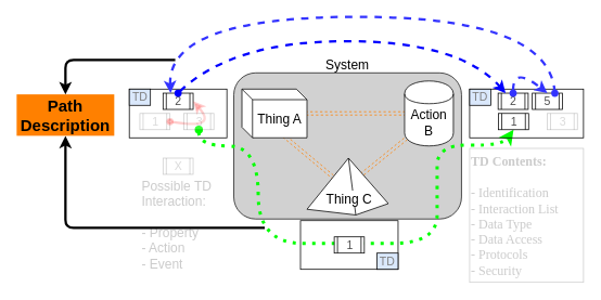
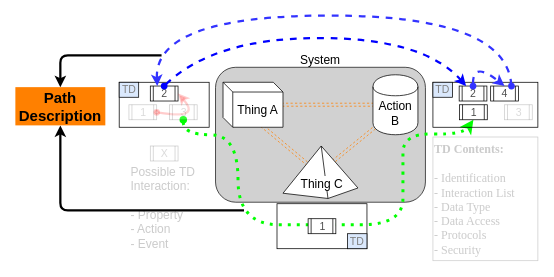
  <mxCell id="0" />
  <mxCell id="1" parent="0" />
  <mxCell id="2" value="" style="rounded=1;whiteSpace=wrap;html=1;shadow=0;strokeColor=#000000;strokeWidth=1;fillColor=#CCCCCC;fontSize=14;fontColor=#3333FF;align=center;textOpacity=80;opacity=90;" parent="1" vertex="1"><mxGeometry x="287" y="89" width="280" height="180" as="geometry" /></mxCell>
  <mxCell id="3" value="" style="endArrow=none;dashed=1;html=1;strokeColor=#FF8000;fontSize=14;fontColor=#3333FF;entryX=0.5;entryY=0.8;shape=link;entryPerimeter=0;exitX=0.5;exitY=0;textOpacity=20;" parent="1" source="16" target="8" edge="1"><mxGeometry width="50" height="50" relative="1" as="geometry"><mxPoint x="409" y="215" as="sourcePoint" /><mxPoint x="354.922" y="171.019" as="targetPoint" /></mxGeometry></mxCell>
  <mxCell id="4" value="" style="endArrow=none;dashed=1;html=1;strokeColor=#FF8000;fontSize=14;fontColor=#000000;entryX=0.5;entryY=0.6;entryPerimeter=0;shape=link;exitX=0.379;exitY=-0.027;exitPerimeter=0;" parent="1" source="16" target="9" edge="1"><mxGeometry width="50" height="50" relative="1" as="geometry"><mxPoint x="447" y="214" as="sourcePoint" /><mxPoint x="497" y="174" as="targetPoint" /></mxGeometry></mxCell>
  <mxCell id="5" value="" style="endArrow=none;dashed=1;html=1;strokeColor=#FF8000;fontSize=14;fontColor=#3333FF;entryX=0.833;entryY=0.499;exitX=0.375;exitY=0.499;shape=link;exitPerimeter=0;entryPerimeter=0;" parent="1" source="8" target="9" edge="1"><mxGeometry width="50" height="50" relative="1" as="geometry"><mxPoint x="378.922" y="138.922" as="sourcePoint" /><mxPoint x="498.922" y="138.922" as="targetPoint" /></mxGeometry></mxCell>
  <mxCell id="6" value="" style="rounded=0;whiteSpace=wrap;html=1;shadow=0;strokeColor=#000000;strokeWidth=1;fillColor=none;fontSize=14;fontColor=#000000;align=center;" parent="1" vertex="1"><mxGeometry x="158.5" y="109" width="120" height="60" as="geometry" /></mxCell>
  <mxCell id="7" value="" style="curved=1;endArrow=classic;html=1;strokeColor=#00FF00;fontSize=14;fontColor=#000000;entryX=0.5;entryY=1;exitX=0.5;exitY=1;dashed=1;dashPattern=1 2;strokeWidth=4;startArrow=oval;startFill=1;" parent="1" source="32" target="22" edge="1"><mxGeometry width="50" height="50" relative="1" as="geometry"><mxPoint x="229.714" y="159.143" as="sourcePoint" /><mxPoint x="652.571" y="159.143" as="targetPoint" /><Array as="points"><mxPoint x="244" y="179" /><mxPoint x="317" y="179" /><mxPoint x="317" y="299" /><mxPoint x="427" y="299" /><mxPoint x="537" y="299" /><mxPoint x="537" y="229" /><mxPoint x="537" y="177" /><mxPoint x="617" y="179" /></Array></mxGeometry></mxCell>
  <mxCell id="8" value="&lt;font color=&quot;#000000&quot; style=&quot;font-size: 16px;&quot;&gt;Thing A&lt;/font&gt;" style="shape=cube;whiteSpace=wrap;html=1;boundedLbl=1;shadow=0;strokeColor=#000000;strokeWidth=1;fillColor=#ffffff;fontSize=16;fontColor=#3333FF;align=center;size=13;" parent="1" vertex="1"><mxGeometry x="297" y="109" width="80" height="60" as="geometry" /></mxCell>
  <mxCell id="9" value="&lt;font color=&quot;#000000&quot; style=&quot;font-size: 16px;&quot;&gt;Action B&lt;/font&gt;" style="shape=cylinder;whiteSpace=wrap;html=1;boundedLbl=1;shadow=0;strokeColor=#000000;strokeWidth=1;fillColor=#ffffff;fontSize=16;fontColor=#3333FF;align=center;" parent="1" vertex="1"><mxGeometry x="497" y="99" width="60" height="80" as="geometry" /></mxCell>
  <mxCell id="10" value="" style="verticalLabelPosition=bottom;verticalAlign=top;html=1;shape=mxgraph.basic.pyramid;dx1=0.51;dx2=0.6;dy1=0.9;dy2=0.8;shadow=0;strokeColor=#000000;strokeWidth=1;fillColor=#ffffff;fontSize=14;fontColor=#3333FF;align=center;" parent="1" vertex="1"><mxGeometry x="377" y="194" width="100" height="70" as="geometry" /></mxCell>
  <mxCell id="11" value="TD" style="text;html=1;strokeColor=#000000;fillColor=#dae8fc;align=center;verticalAlign=middle;whiteSpace=wrap;rounded=0;shadow=0;fontSize=14;fontColor=#808080;" parent="1" vertex="1"><mxGeometry x="158.5" y="109" width="26" height="20" as="geometry" /></mxCell>
  <mxCell id="12" value="1" style="shape=process;whiteSpace=wrap;html=1;shadow=0;strokeColor=#000000;strokeWidth=1;fillColor=none;fontSize=14;fontColor=#4D4D4D;align=center;textOpacity=20;opacity=20;" parent="1" vertex="1"><mxGeometry x="171.5" y="139" width="37" height="20" as="geometry" /></mxCell>
  <mxCell id="13" value="2" style="shape=process;whiteSpace=wrap;html=1;shadow=0;strokeColor=#000000;strokeWidth=1;fillColor=none;fontSize=14;fontColor=#4D4D4D;align=center;" parent="1" vertex="1"><mxGeometry x="200" y="114" width="37" height="20" as="geometry" /></mxCell>
  <mxCell id="14" value="X" style="shape=process;whiteSpace=wrap;html=1;shadow=0;strokeColor=#000000;strokeWidth=1;fillColor=none;fontSize=14;fontColor=#4D4D4D;align=center;textOpacity=20;opacity=20;" parent="1" vertex="1"><mxGeometry x="200" y="194" width="37" height="20" as="geometry" /></mxCell>
  <mxCell id="15" value="&lt;font style=&quot;font-size: 16px;&quot;&gt;&lt;span style=&quot;font-size: 16px;&quot;&gt;Possible TD Interaction:&lt;/span&gt;&lt;br style=&quot;font-size: 16px;&quot;&gt;&lt;font style=&quot;font-size: 16px;&quot; color=&quot;#ffffff&quot;&gt;asda&lt;/font&gt;&lt;br style=&quot;font-size: 16px;&quot;&gt;&lt;span style=&quot;font-size: 16px;&quot;&gt;- Property&lt;/span&gt;&lt;br style=&quot;font-size: 16px;&quot;&gt;&lt;span style=&quot;font-size: 16px;&quot;&gt;- Action&lt;/span&gt;&lt;br style=&quot;font-size: 16px;&quot;&gt;&lt;span style=&quot;font-size: 16px;&quot;&gt;- Event&lt;/span&gt;&lt;/font&gt;&lt;br style=&quot;font-size: 16px;&quot;&gt;" style="text;html=1;strokeColor=none;fillColor=none;align=left;verticalAlign=middle;whiteSpace=wrap;rounded=0;shadow=0;fontSize=16;fontColor=#000000;textOpacity=20;" parent="1" vertex="1"><mxGeometry x="171.5" y="221" width="120" height="110" as="geometry" /></mxCell>
  <mxCell id="16" value="Thing C" style="text;html=1;strokeColor=none;fillColor=#ffffff;align=center;verticalAlign=middle;whiteSpace=wrap;rounded=1;shadow=0;fontSize=16;fontColor=#000000;" parent="1" vertex="1"><mxGeometry x="395" y="234" width="68" height="20" as="geometry" /></mxCell>
  <mxCell id="17" value="" style="rounded=0;whiteSpace=wrap;html=1;shadow=0;strokeColor=#000000;strokeWidth=1;fillColor=none;fontSize=14;fontColor=#000000;align=center;" parent="1" vertex="1"><mxGeometry x="369" y="271" width="120" height="60" as="geometry" /></mxCell>
  <mxCell id="18" value="TD" style="text;html=1;strokeColor=#000000;fillColor=#dae8fc;align=center;verticalAlign=middle;whiteSpace=wrap;rounded=0;shadow=0;fontSize=14;fontColor=#808080;" parent="1" vertex="1"><mxGeometry x="463" y="311" width="26" height="20" as="geometry" /></mxCell>
  <mxCell id="19" value="1" style="shape=process;whiteSpace=wrap;html=1;shadow=0;strokeColor=#000000;strokeWidth=1;fillColor=#ffffff;fontSize=14;fontColor=#4D4D4D;align=center;" parent="1" vertex="1"><mxGeometry x="410.5" y="291" width="37" height="20" as="geometry" /></mxCell>
  <mxCell id="20" value="" style="rounded=0;whiteSpace=wrap;html=1;shadow=0;strokeColor=#000000;strokeWidth=1;fillColor=none;fontSize=14;fontColor=#000000;align=center;" parent="1" vertex="1"><mxGeometry x="577" y="109" width="140" height="60" as="geometry" /></mxCell>
  <mxCell id="21" value="TD" style="text;html=1;strokeColor=#000000;fillColor=#dae8fc;align=center;verticalAlign=middle;whiteSpace=wrap;rounded=0;shadow=0;fontSize=14;fontColor=#808080;" parent="1" vertex="1"><mxGeometry x="577" y="109" width="26" height="20" as="geometry" /></mxCell>
  <mxCell id="22" value="1" style="shape=process;whiteSpace=wrap;html=1;shadow=0;strokeColor=#000000;strokeWidth=1;fillColor=none;fontSize=14;fontColor=#4D4D4D;align=center;" parent="1" vertex="1"><mxGeometry x="612.5" y="139" width="37" height="20" as="geometry" /></mxCell>
  <mxCell id="23" value="3" style="shape=process;whiteSpace=wrap;html=1;shadow=0;strokeColor=#000000;strokeWidth=1;fillColor=none;fontSize=14;fontColor=#4D4D4D;align=center;opacity=20;textOpacity=20;" parent="1" vertex="1"><mxGeometry x="672.5" y="139" width="37" height="20" as="geometry" /></mxCell>
  <mxCell id="24" value="2" style="shape=process;whiteSpace=wrap;html=1;shadow=0;strokeColor=#000000;strokeWidth=1;fillColor=#ffffff;fontSize=14;fontColor=#4D4D4D;align=center;" parent="1" vertex="1"><mxGeometry x="612" y="114" width="37" height="20" as="geometry" /></mxCell>
- <mxCell id="25" value="5" style="shape=process;whiteSpace=wrap;html=1;shadow=0;strokeColor=#000000;strokeWidth=1;fillColor=#ffffff;fontSize=14;fontColor=#4D4D4D;align=center;" parent="1" vertex="1"><mxGeometry x="654" y="114" width="37" height="20" as="geometry" /></mxCell>
+ <mxCell id="25" value="4" style="shape=process;whiteSpace=wrap;html=1;shadow=0;strokeColor=#000000;strokeWidth=1;fillColor=#ffffff;fontSize=14;fontColor=#4D4D4D;align=center;" parent="1" vertex="1"><mxGeometry x="654" y="114" width="37" height="20" as="geometry" /></mxCell>
  <mxCell id="26" value="" style="curved=1;endArrow=classic;html=1;strokeColor=#0000FF;fontSize=14;fontColor=#000000;exitX=0.5;exitY=0;entryX=0.25;entryY=0;dashed=1;strokeWidth=3;startArrow=oval;startFill=1;" parent="1" source="13" target="24" edge="1"><mxGeometry width="50" height="50" relative="1" as="geometry"><mxPoint x="207" y="89" as="sourcePoint" /><mxPoint x="257" y="39" as="targetPoint" /><Array as="points"><mxPoint x="285" y="50" /><mxPoint x="565" y="50" /></Array></mxGeometry></mxCell>
  <mxCell id="27" value="" style="curved=1;endArrow=classic;html=1;strokeColor=#3333FF;fontSize=14;fontColor=#000000;exitX=0.5;exitY=0;entryX=0.5;entryY=0;dashed=1;strokeWidth=3;startArrow=oval;startFill=1;textOpacity=20;" parent="1" source="24" target="25" edge="1"><mxGeometry width="50" height="50" relative="1" as="geometry"><mxPoint x="647" y="69" as="sourcePoint" /><mxPoint x="697" y="19" as="targetPoint" /><Array as="points"><mxPoint x="630" y="80" /></Array></mxGeometry></mxCell>
  <mxCell id="28" value="" style="curved=1;endArrow=oval;html=1;strokeColor=#3333FF;fontSize=14;fontColor=#000000;exitX=0.25;exitY=0;startArrow=classic;startFill=1;endFill=1;dashed=1;strokeWidth=3;entryX=0.75;entryY=0;" parent="1" source="13" target="25" edge="1"><mxGeometry width="50" height="50" relative="1" as="geometry"><mxPoint x="267" y="29" as="sourcePoint" /><mxPoint x="673" y="114" as="targetPoint" /><Array as="points"><mxPoint x="205" y="20" /><mxPoint x="673" y="20" /></Array></mxGeometry></mxCell>
  <mxCell id="29" value="&lt;span style=&quot;font-size: 16px&quot;&gt;&lt;font face=&quot;Times New Roman&quot; style=&quot;font-size: 16px&quot;&gt;&lt;b&gt;TD Contents:&lt;br&gt;&lt;/b&gt;&lt;font color=&quot;#ffffff&quot; style=&quot;font-size: 16px&quot;&gt;asd&lt;/font&gt;&lt;br&gt;- Identification&lt;br&gt;- Interaction List&lt;br&gt;- Data Type&lt;br&gt;- Data Access&lt;br&gt;- Protocols&lt;br&gt;- Security&amp;nbsp;&lt;/font&gt;&lt;br&gt;&lt;/span&gt;" style="text;html=1;strokeColor=#000000;fillColor=none;align=left;verticalAlign=top;whiteSpace=wrap;rounded=0;shadow=0;glass=0;fontSize=14;fontColor=#000000;opacity=20;textOpacity=20;" parent="1" vertex="1"><mxGeometry x="577" y="182" width="140" height="165" as="geometry" /></mxCell>
  <mxCell id="30" value="System" style="text;html=1;strokeColor=none;fillColor=none;align=center;verticalAlign=middle;whiteSpace=wrap;rounded=0;dashed=1;fontSize=16;" parent="1" vertex="1"><mxGeometry x="387" y="69" width="80" height="20" as="geometry" /></mxCell>
  <mxCell id="31" value="" style="curved=1;endArrow=classic;html=1;strokeColor=#FF0000;fontSize=14;fontColor=#000000;entryX=1;entryY=0.5;exitX=1;exitY=0.5;endFill=1;strokeWidth=3;startArrow=oval;startFill=1;textOpacity=20;opacity=20;" parent="1" source="12" target="13" edge="1"><mxGeometry width="50" height="50" relative="1" as="geometry"><mxPoint x="146.5" y="224" as="sourcePoint" /><mxPoint x="196.5" y="174" as="targetPoint" /><Array as="points"><mxPoint x="268.5" y="159" /></Array></mxGeometry></mxCell>
  <mxCell id="32" value="3" style="shape=process;whiteSpace=wrap;html=1;shadow=0;strokeColor=#000000;strokeWidth=1;fillColor=#ffffff;fontSize=14;fontColor=#4D4D4D;align=center;textOpacity=20;opacity=20;" parent="1" vertex="1"><mxGeometry x="225.5" y="139" width="37" height="20" as="geometry" /></mxCell>
  <mxCell id="33" value="" style="endArrow=classic;html=1;strokeColor=#000000;strokeWidth=3;entryX=0.5;entryY=0;" edge="1" parent="1" target="35"><mxGeometry width="50" height="50" relative="1" as="geometry"><mxPoint x="215" y="73" as="sourcePoint" /><mxPoint x="85" y="150" as="targetPoint" /><Array as="points"><mxPoint x="80" y="73" /></Array></mxGeometry></mxCell>
  <mxCell id="34" value="" style="endArrow=classic;html=1;strokeColor=#000000;strokeWidth=3;entryX=0.5;entryY=1;" edge="1" parent="1" target="35"><mxGeometry width="50" height="50" relative="1" as="geometry"><mxPoint x="325" y="280" as="sourcePoint" /><mxPoint x="85" y="200" as="targetPoint" /><Array as="points"><mxPoint x="80" y="280" /></Array></mxGeometry></mxCell>
  <mxCell id="35" value="Path Description" style="text;html=1;strokeColor=none;fillColor=#FF8000;align=center;verticalAlign=middle;whiteSpace=wrap;rounded=0;fontStyle=1;fontSize=20;" vertex="1" parent="1"><mxGeometry x="20" y="115.5" width="120" height="51" as="geometry" /></mxCell>
